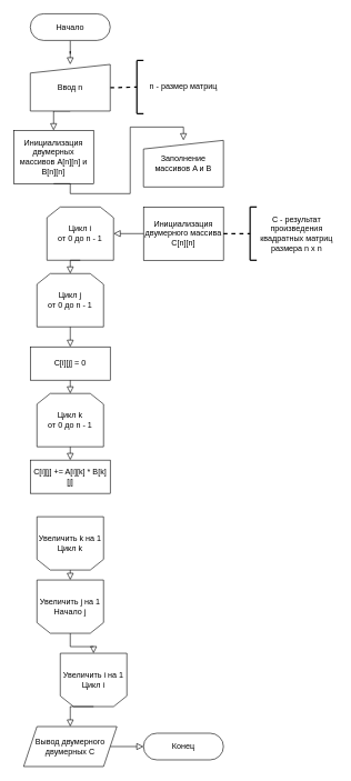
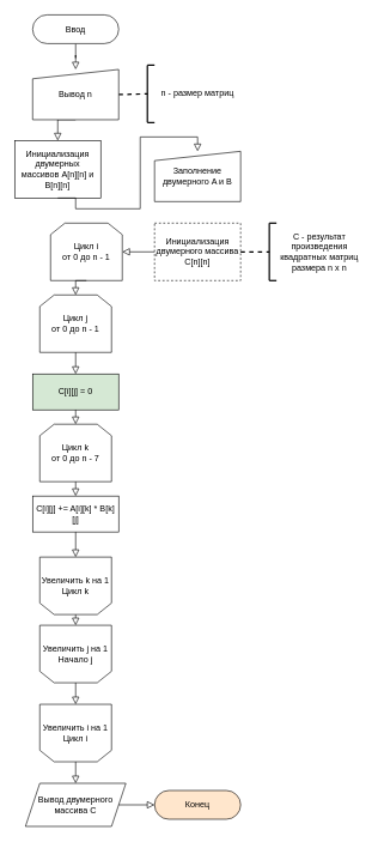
  <mxCell id="0" />
  <mxCell id="1" parent="0" />
  <mxCell id="2" value="" style="rounded=0;html=1;jettySize=auto;orthogonalLoop=1;fontSize=11;endArrow=block;endFill=0;endSize=8;strokeWidth=1;shadow=0;labelBackgroundColor=none;edgeStyle=orthogonalEdgeStyle;entryX=0.5;entryY=0;entryDx=0;entryDy=0;" parent="1" source="3" target="21" edge="1"><mxGeometry relative="1" as="geometry"><mxPoint x="105" y="90" as="targetPoint" /></mxGeometry></mxCell>
- <mxCell id="3" value="Начало" style="rounded=1;whiteSpace=wrap;html=1;fontSize=12;glass=0;strokeWidth=1;shadow=0;arcSize=50;" parent="1" vertex="1"><mxGeometry x="45" y="20" width="120" height="40" as="geometry" /></mxCell>
+ <mxCell id="3" value="Ввод" style="rounded=1;whiteSpace=wrap;html=1;fontSize=12;glass=0;strokeWidth=1;shadow=0;arcSize=50;" parent="1" vertex="1"><mxGeometry x="45" y="20" width="120" height="40" as="geometry" /></mxCell>
  <mxCell id="4" value="" style="endArrow=none;dashed=1;html=1;strokeWidth=2;exitX=1;exitY=0.5;exitDx=0;exitDy=0;" parent="1" source="21" edge="1"><mxGeometry width="50" height="50" relative="1" as="geometry"><mxPoint x="165" y="130" as="sourcePoint" /><mxPoint x="205" y="130" as="targetPoint" /></mxGeometry></mxCell>
  <mxCell id="5" value="" style="endArrow=none;html=1;strokeWidth=2;" parent="1" edge="1"><mxGeometry width="50" height="50" relative="1" as="geometry"><mxPoint x="205" y="170" as="sourcePoint" /><mxPoint x="205" y="90" as="targetPoint" /></mxGeometry></mxCell>
  <mxCell id="6" value="" style="endArrow=none;html=1;strokeWidth=2;" parent="1" edge="1"><mxGeometry width="50" height="50" relative="1" as="geometry"><mxPoint x="205" y="170" as="sourcePoint" /><mxPoint x="215" y="170" as="targetPoint" /></mxGeometry></mxCell>
  <mxCell id="7" value="" style="endArrow=none;html=1;strokeWidth=2;" parent="1" edge="1"><mxGeometry width="50" height="50" relative="1" as="geometry"><mxPoint x="215" y="90" as="sourcePoint" /><mxPoint x="205" y="90" as="targetPoint" /></mxGeometry></mxCell>
  <mxCell id="8" value="n - размер матриц" style="text;html=1;strokeColor=none;fillColor=none;align=center;verticalAlign=middle;whiteSpace=wrap;rounded=0;" parent="1" vertex="1"><mxGeometry x="215" y="120" width="120" height="20" as="geometry" /></mxCell>
  <mxCell id="9" value="Инициализация двумерных массивов A[n][n] и B[n][n]" style="rounded=0;whiteSpace=wrap;html=1;" parent="1" vertex="1"><mxGeometry x="20" y="195" width="120" height="80" as="geometry" /></mxCell>
  <mxCell id="10" value="" style="rounded=0;html=1;jettySize=auto;orthogonalLoop=1;fontSize=11;endArrow=block;endFill=0;endSize=8;strokeWidth=1;shadow=0;labelBackgroundColor=none;edgeStyle=orthogonalEdgeStyle;entryX=0.5;entryY=0;entryDx=0;entryDy=0;exitX=0.5;exitY=1;exitDx=0;exitDy=0;" parent="1" source="21" target="9" edge="1"><mxGeometry relative="1" as="geometry"><mxPoint x="105" y="170" as="sourcePoint" /><mxPoint x="95" y="170" as="targetPoint" /></mxGeometry></mxCell>
  <mxCell id="11" value="" style="rounded=0;html=1;jettySize=auto;orthogonalLoop=1;fontSize=11;endArrow=block;endFill=0;endSize=8;strokeWidth=1;shadow=0;labelBackgroundColor=none;edgeStyle=orthogonalEdgeStyle;entryX=0.5;entryY=0;entryDx=0;entryDy=0;exitX=0.5;exitY=1;exitDx=0;exitDy=0;" parent="1" source="9" target="22" edge="1"><mxGeometry relative="1" as="geometry"><mxPoint x="115" y="280" as="sourcePoint" /><mxPoint x="265" y="210" as="targetPoint" /><Array as="points"><mxPoint x="105" y="290" /><mxPoint x="195" y="290" /><mxPoint x="195" y="190" /><mxPoint x="275" y="190" /></Array></mxGeometry></mxCell>
- <mxCell id="12" value="Инициализация двумерного массива C[n][n]" style="rounded=0;whiteSpace=wrap;html=1;" vertex="1" parent="1"><mxGeometry x="215" y="310" width="120" height="80" as="geometry" /></mxCell>
+ <mxCell id="12" value="Инициализация двумерного массива C[n][n]" style="rounded=0;whiteSpace=wrap;html=1;dashed=1;" vertex="1" parent="1"><mxGeometry x="215" y="310" width="120" height="80" as="geometry" /></mxCell>
  <mxCell id="13" value="Цикл i&lt;br&gt;от 0 до n - 1" style="shape=loopLimit;whiteSpace=wrap;html=1;" vertex="1" parent="1"><mxGeometry x="70" y="310" width="100" height="80" as="geometry" /></mxCell>
  <mxCell id="14" value="" style="rounded=0;html=1;jettySize=auto;orthogonalLoop=1;fontSize=11;endArrow=block;endFill=0;endSize=8;strokeWidth=1;shadow=0;labelBackgroundColor=none;edgeStyle=orthogonalEdgeStyle;exitX=0;exitY=0.5;exitDx=0;exitDy=0;entryX=1;entryY=0.5;entryDx=0;entryDy=0;" edge="1" parent="1" source="12" target="13"><mxGeometry relative="1" as="geometry"><mxPoint x="115" y="170" as="sourcePoint" /><mxPoint x="155" y="330" as="targetPoint" /></mxGeometry></mxCell>
  <mxCell id="15" value="" style="endArrow=none;dashed=1;html=1;exitX=1;exitY=0.5;exitDx=0;exitDy=0;strokeWidth=2;" edge="1" parent="1" source="12"><mxGeometry width="50" height="50" relative="1" as="geometry"><mxPoint x="325" y="329" as="sourcePoint" /><mxPoint x="375" y="350" as="targetPoint" /></mxGeometry></mxCell>
  <mxCell id="16" value="" style="endArrow=none;html=1;strokeWidth=2;" edge="1" parent="1"><mxGeometry width="50" height="50" relative="1" as="geometry"><mxPoint x="375" y="390" as="sourcePoint" /><mxPoint x="375" y="310" as="targetPoint" /></mxGeometry></mxCell>
  <mxCell id="17" value="" style="endArrow=none;html=1;strokeWidth=2;" edge="1" parent="1"><mxGeometry width="50" height="50" relative="1" as="geometry"><mxPoint x="375" y="390" as="sourcePoint" /><mxPoint x="385" y="390" as="targetPoint" /></mxGeometry></mxCell>
  <mxCell id="18" value="" style="endArrow=none;html=1;strokeWidth=2;" edge="1" parent="1"><mxGeometry width="50" height="50" relative="1" as="geometry"><mxPoint x="385" y="310" as="sourcePoint" /><mxPoint x="375" y="310" as="targetPoint" /></mxGeometry></mxCell>
  <mxCell id="19" value="C - результат произведения квадратных матриц размера n x n" style="text;html=1;strokeColor=none;fillColor=none;align=center;verticalAlign=middle;whiteSpace=wrap;rounded=0;" vertex="1" parent="1"><mxGeometry x="385" y="340" width="120" height="20" as="geometry" /></mxCell>
- <mxCell id="20" value="Увеличить i на 1&lt;br&gt;Цикл i" style="shape=loopLimit;whiteSpace=wrap;html=1;flipV=1;" vertex="1" parent="1"><mxGeometry x="90" y="980" width="100" height="80" as="geometry" /></mxCell>
- <mxCell id="21" value="&lt;span&gt;Ввод n&lt;/span&gt;" style="shape=manualInput;whiteSpace=wrap;html=1;size=13;" vertex="1" parent="1"><mxGeometry x="45" y="96" width="120" height="70" as="geometry" /></mxCell>
- <mxCell id="22" value="Заполнение массивов A и B" style="shape=manualInput;whiteSpace=wrap;html=1;size=13;" vertex="1" parent="1"><mxGeometry x="215" y="210" width="120" height="70" as="geometry" /></mxCell>
+ <mxCell id="20" value="Увеличить i на 1&lt;br&gt;Цикл i" style="shape=loopLimit;whiteSpace=wrap;html=1;flipV=1;" vertex="1" parent="1"><mxGeometry x="55" y="980" width="100" height="80" as="geometry" /></mxCell>
+ <mxCell id="21" value="&lt;span&gt;Вывод n&lt;/span&gt;" style="shape=manualInput;whiteSpace=wrap;html=1;size=13;" vertex="1" parent="1"><mxGeometry x="45" y="96" width="120" height="70" as="geometry" /></mxCell>
+ <mxCell id="22" value="Заполнение двумерного A и B" style="shape=manualInput;whiteSpace=wrap;html=1;size=13;" vertex="1" parent="1"><mxGeometry x="215" y="210" width="120" height="70" as="geometry" /></mxCell>
  <mxCell id="23" value="Цикл j&lt;br&gt;от 0 до n - 1" style="shape=loopLimit;whiteSpace=wrap;html=1;" vertex="1" parent="1"><mxGeometry x="55" y="410" width="100" height="80" as="geometry" /></mxCell>
  <mxCell id="24" value="Увеличить j на 1&lt;br&gt;Начало j" style="shape=loopLimit;whiteSpace=wrap;html=1;flipV=1;" vertex="1" parent="1"><mxGeometry x="55" y="870" width="100" height="80" as="geometry" /></mxCell>
- <mxCell id="25" value="C[i][j] = 0" style="rounded=0;whiteSpace=wrap;html=1;" vertex="1" parent="1"><mxGeometry x="45" y="520" width="120" height="50" as="geometry" /></mxCell>
- <mxCell id="26" value="Цикл k&lt;br&gt;от 0 до n - 1" style="shape=loopLimit;whiteSpace=wrap;html=1;" vertex="1" parent="1"><mxGeometry x="55" y="590" width="100" height="80" as="geometry" /></mxCell>
+ <mxCell id="25" value="C[i][j] = 0" style="rounded=0;whiteSpace=wrap;html=1;fillColor=#d5e8d4;" vertex="1" parent="1"><mxGeometry x="45" y="520" width="120" height="50" as="geometry" /></mxCell>
+ <mxCell id="26" value="Цикл k&lt;br&gt;от 0 до n - 7" style="shape=loopLimit;whiteSpace=wrap;html=1;" vertex="1" parent="1"><mxGeometry x="55" y="590" width="100" height="80" as="geometry" /></mxCell>
  <mxCell id="27" value="Увеличить k на 1&lt;br&gt;Цикл k" style="shape=loopLimit;whiteSpace=wrap;html=1;flipV=1;" vertex="1" parent="1"><mxGeometry x="55" y="775" width="100" height="80" as="geometry" /></mxCell>
  <mxCell id="28" value="C[i][j] += A[i][k] * B[k][j]" style="rounded=0;whiteSpace=wrap;html=1;" vertex="1" parent="1"><mxGeometry x="45" y="690" width="120" height="50" as="geometry" /></mxCell>
  <mxCell id="29" value="" style="rounded=0;html=1;jettySize=auto;orthogonalLoop=1;fontSize=11;endArrow=block;endFill=0;endSize=8;strokeWidth=1;shadow=0;labelBackgroundColor=none;edgeStyle=orthogonalEdgeStyle;exitX=0.5;exitY=1;exitDx=0;exitDy=0;" edge="1" parent="1" source="23"><mxGeometry relative="1" as="geometry"><mxPoint x="175" y="500" as="sourcePoint" /><mxPoint x="105" y="520" as="targetPoint" /></mxGeometry></mxCell>
  <mxCell id="30" value="" style="rounded=0;html=1;jettySize=auto;orthogonalLoop=1;fontSize=11;endArrow=block;endFill=0;endSize=8;strokeWidth=1;shadow=0;labelBackgroundColor=none;edgeStyle=orthogonalEdgeStyle;exitX=0.5;exitY=1;exitDx=0;exitDy=0;" edge="1" parent="1" source="25"><mxGeometry relative="1" as="geometry"><mxPoint x="275" y="450" as="sourcePoint" /><mxPoint x="105" y="590" as="targetPoint" /></mxGeometry></mxCell>
  <mxCell id="31" value="" style="rounded=0;html=1;jettySize=auto;orthogonalLoop=1;fontSize=11;endArrow=block;endFill=0;endSize=8;strokeWidth=1;shadow=0;labelBackgroundColor=none;edgeStyle=orthogonalEdgeStyle;exitX=0.5;exitY=1;exitDx=0;exitDy=0;entryX=0.5;entryY=0;entryDx=0;entryDy=0;" edge="1" parent="1" source="27" target="24"><mxGeometry relative="1" as="geometry"><mxPoint x="195" y="870" as="sourcePoint" /><mxPoint x="195" y="980.762" as="targetPoint" /></mxGeometry></mxCell>
  <mxCell id="32" value="" style="rounded=0;html=1;jettySize=auto;orthogonalLoop=1;fontSize=11;endArrow=block;endFill=0;endSize=8;strokeWidth=1;shadow=0;labelBackgroundColor=none;edgeStyle=orthogonalEdgeStyle;exitX=0.5;exitY=1;exitDx=0;exitDy=0;" edge="1" parent="1" source="13"><mxGeometry relative="1" as="geometry"><mxPoint x="104.76" y="394.62" as="sourcePoint" /><mxPoint x="105" y="410" as="targetPoint" /></mxGeometry></mxCell>
  <mxCell id="33" value="" style="rounded=0;html=1;jettySize=auto;orthogonalLoop=1;fontSize=11;endArrow=block;endFill=0;endSize=8;strokeWidth=1;shadow=0;labelBackgroundColor=none;edgeStyle=orthogonalEdgeStyle;exitX=0.5;exitY=1;exitDx=0;exitDy=0;" edge="1" parent="1" source="26"><mxGeometry relative="1" as="geometry"><mxPoint x="115" y="580" as="sourcePoint" /><mxPoint x="105" y="690" as="targetPoint" /></mxGeometry></mxCell>
+ <mxCell id="34" value="" style="rounded=0;html=1;jettySize=auto;orthogonalLoop=1;fontSize=11;endArrow=block;endFill=0;endSize=8;strokeWidth=1;shadow=0;labelBackgroundColor=none;edgeStyle=orthogonalEdgeStyle;exitX=0.5;exitY=1;exitDx=0;exitDy=0;entryX=0.5;entryY=0;entryDx=0;entryDy=0;" edge="1" parent="1" source="28" target="27"><mxGeometry relative="1" as="geometry"><mxPoint x="205" y="749.62" as="sourcePoint" /><mxPoint x="205" y="860.382" as="targetPoint" /></mxGeometry></mxCell>
  <mxCell id="35" value="" style="rounded=0;html=1;jettySize=auto;orthogonalLoop=1;fontSize=11;endArrow=block;endFill=0;endSize=8;strokeWidth=1;shadow=0;labelBackgroundColor=none;edgeStyle=orthogonalEdgeStyle;exitX=0.5;exitY=1;exitDx=0;exitDy=0;entryX=0.5;entryY=0;entryDx=0;entryDy=0;" edge="1" parent="1" source="24" target="20"><mxGeometry relative="1" as="geometry"><mxPoint x="205" y="880" as="sourcePoint" /><mxPoint x="205" y="990.762" as="targetPoint" /></mxGeometry></mxCell>
- <mxCell id="36" value="Вывод двумерного двумерных C" style="shape=parallelogram;perimeter=parallelogramPerimeter;whiteSpace=wrap;html=1;fixedSize=1;" vertex="1" parent="1"><mxGeometry x="35" y="1090" width="140" height="60" as="geometry" /></mxCell>
- <mxCell id="37" value="Конец" style="rounded=1;whiteSpace=wrap;html=1;fontSize=12;glass=0;strokeWidth=1;shadow=0;arcSize=50;" vertex="1" parent="1"><mxGeometry x="215" y="1100" width="120" height="40" as="geometry" /></mxCell>
+ <mxCell id="36" value="Вывод двумерного массива C" style="shape=parallelogram;perimeter=parallelogramPerimeter;whiteSpace=wrap;html=1;fixedSize=1;" vertex="1" parent="1"><mxGeometry x="35" y="1090" width="140" height="60" as="geometry" /></mxCell>
+ <mxCell id="37" value="Конец" style="rounded=1;whiteSpace=wrap;html=1;fontSize=12;glass=0;strokeWidth=1;shadow=0;arcSize=50;fillColor=#ffe6cc;" vertex="1" parent="1"><mxGeometry x="215" y="1100" width="120" height="40" as="geometry" /></mxCell>
  <mxCell id="38" value="" style="rounded=0;html=1;jettySize=auto;orthogonalLoop=1;fontSize=11;endArrow=block;endFill=0;endSize=8;strokeWidth=1;shadow=0;labelBackgroundColor=none;edgeStyle=orthogonalEdgeStyle;exitX=0.5;exitY=1;exitDx=0;exitDy=0;entryX=0.5;entryY=0;entryDx=0;entryDy=0;" edge="1" parent="1" source="20" target="36"><mxGeometry relative="1" as="geometry"><mxPoint x="115" y="960" as="sourcePoint" /><mxPoint x="115" y="990" as="targetPoint" /><Array as="points"><mxPoint x="105" y="1070" /><mxPoint x="105" y="1070" /></Array></mxGeometry></mxCell>
  <mxCell id="39" value="" style="rounded=0;html=1;jettySize=auto;orthogonalLoop=1;fontSize=11;endArrow=block;endFill=0;endSize=8;strokeWidth=1;shadow=0;labelBackgroundColor=none;edgeStyle=orthogonalEdgeStyle;exitX=1;exitY=0.5;exitDx=0;exitDy=0;entryX=0;entryY=0.5;entryDx=0;entryDy=0;" edge="1" parent="1" source="36" target="37"><mxGeometry relative="1" as="geometry"><mxPoint x="115" y="960" as="sourcePoint" /><mxPoint x="115" y="990" as="targetPoint" /></mxGeometry></mxCell>
